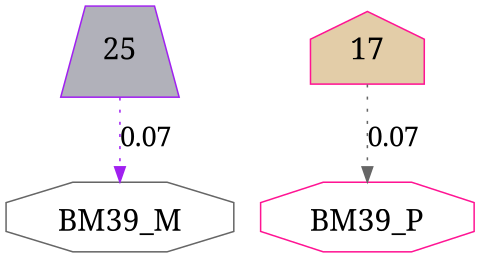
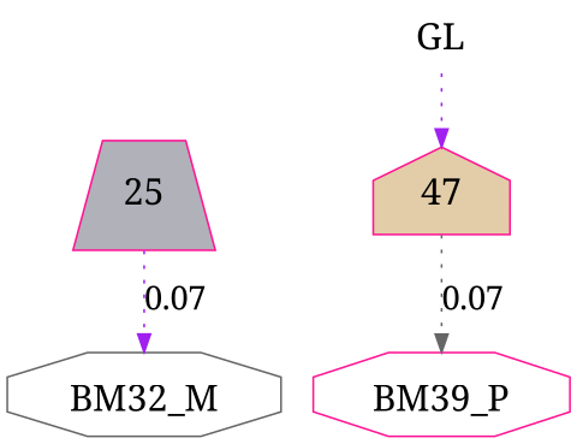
  digraph {
    fontname="Noto Serif"
    forcelabels=true
    node [color=deeppink fillcolor="#ffffff" fontname="Noto Serif" fontsize=20 heigth=0.8333333333333334 shape=octagon style=filled]
    edge [color=purple fontname="Noto Serif" fontsize=18 style=dotted]
-   n1 [color=gray40 label=BM39_M labelloc=b width=0.8333333333333334]
+   n1 [color=gray40 label=BM32_M labelloc=b width=0.8333333333333334]
    n2 [label=BM39_P labelloc=b width=0.8333333333333334]
-   n4 [fillcolor="#e3cda8" heigth=1.0416666666666667 label=17 shape=house width=1.0416666666666667]
-   n5 [color=purple fillcolor="#b1b1ba" heigth=1.0416666666666667 label=25 shape=trapezium width=1.0416666666666667]
+   n3 [color=purple heigth=0.625 label=GL shape=plaintext width=0.625]
+   n4 [fillcolor="#e3cda8" heigth=1.0416666666666667 label=47 shape=house width=1.0416666666666667]
+   n5 [fillcolor="#b1b1ba" heigth=1.0416666666666667 label=25 shape=trapezium width=1.0416666666666667]
    subgraph sub_1 {
      rank=sink
      n1
      n2
    }
+   n3 -> n4
    n4 -> n2 [color=gray40 label=0.07]
    n5 -> n1 [label=0.07]
  }
